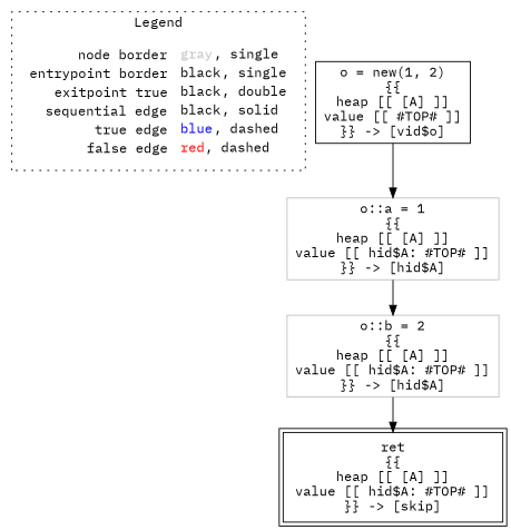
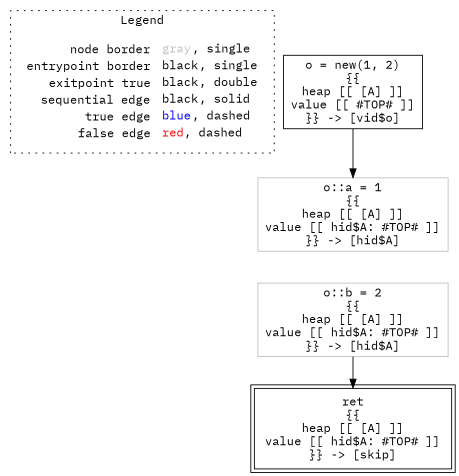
  digraph {
    fontname="IBM Plex Mono"
    node [fontname="IBM Plex Mono" shape=rect color=black]
    edge [color=black fontname="IBM Plex Mono"]
    n1 [label=<<table border="0" cellpadding="2" cellspacing="0" cellborder="0"><tr><td align="right">node border&nbsp;</td><td align="left"><font color="gray">gray</font>, single</td></tr><tr><td align="right">entrypoint border&nbsp;</td><td align="left"><font color="black">black</font>, single</td></tr><tr><td align="right">exitpoint true&nbsp;</td><td align="left"><font color="black">black</font>, double</td></tr><tr><td align="right">sequential edge&nbsp;</td><td align="left"><font color="black">black</font>, solid</td></tr><tr><td align="right">true edge&nbsp;</td><td align="left"><font color="blue">blue</font>, dashed</td></tr><tr><td align="right">false edge&nbsp;</td><td align="left"><font color="red">red</font>, dashed</td></tr></table>> shape=plaintext color=""]
    n2 [label=<o = new(1, 2)<BR/>{{<BR/>heap [[ [A] ]]<BR/>value [[ #TOP# ]]<BR/>}} -&gt; [vid$o]>]
    n3 [color=gray label=<o::a = 1<BR/>{{<BR/>heap [[ [A] ]]<BR/>value [[ hid$A: #TOP# ]]<BR/>}} -&gt; [hid$A]>]
    n4 [color=gray label=<o::b = 2<BR/>{{<BR/>heap [[ [A] ]]<BR/>value [[ hid$A: #TOP# ]]<BR/>}} -&gt; [hid$A]>]
    n5 [label=<ret<BR/>{{<BR/>heap [[ [A] ]]<BR/>value [[ hid$A: #TOP# ]]<BR/>}} -&gt; [skip]> peripheries=2]
    subgraph cluster_1 {
      label=Legend
      style=dotted
      n1
    }
    n2 -> n3
-   n3 -> n4
    n4 -> n5
  }
